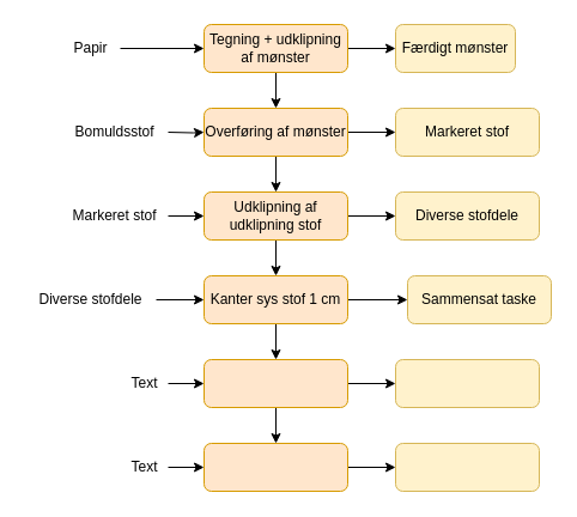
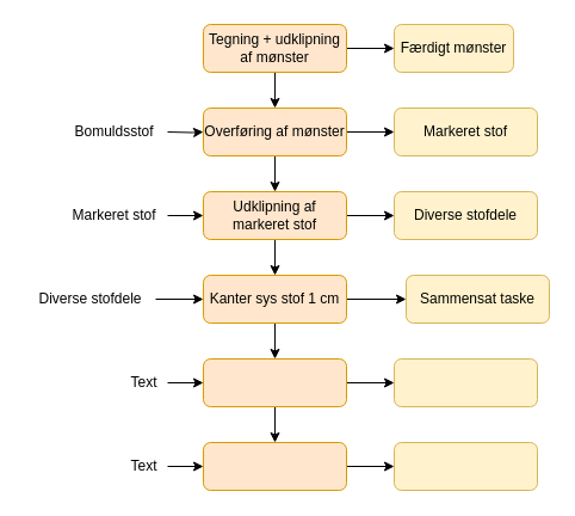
  <mxCell id="0" />
  <mxCell id="1" parent="0" />
  <mxCell id="2" value="" style="edgeStyle=orthogonalEdgeStyle;rounded=0;orthogonalLoop=1;jettySize=auto;html=1;" edge="1" parent="1" source="4" target="7"><mxGeometry relative="1" as="geometry" /></mxCell>
  <mxCell id="3" value="" style="edgeStyle=orthogonalEdgeStyle;rounded=0;orthogonalLoop=1;jettySize=auto;html=1;" edge="1" parent="1" source="4" target="19"><mxGeometry relative="1" as="geometry" /></mxCell>
  <mxCell id="4" value="Tegning + udklipning af mønster" style="rounded=1;whiteSpace=wrap;html=1;fontSize=12;glass=0;strokeWidth=1;shadow=0;fillColor=#ffe6cc;strokeColor=#d79b00;" parent="1" vertex="1"><mxGeometry x="170" y="20" width="120" height="40" as="geometry" /></mxCell>
  <mxCell id="5" value="" style="edgeStyle=orthogonalEdgeStyle;rounded=0;orthogonalLoop=1;jettySize=auto;html=1;" edge="1" parent="1" source="7" target="10"><mxGeometry relative="1" as="geometry" /></mxCell>
  <mxCell id="6" value="" style="edgeStyle=orthogonalEdgeStyle;rounded=0;orthogonalLoop=1;jettySize=auto;html=1;" edge="1" parent="1" source="7" target="20"><mxGeometry relative="1" as="geometry" /></mxCell>
  <mxCell id="7" value="Overføring af mønster" style="rounded=1;whiteSpace=wrap;html=1;fontSize=12;glass=0;strokeWidth=1;shadow=0;fillColor=#ffe6cc;strokeColor=#d79b00;" vertex="1" parent="1"><mxGeometry x="170" y="90" width="120" height="40" as="geometry" /></mxCell>
  <mxCell id="8" value="" style="edgeStyle=orthogonalEdgeStyle;rounded=0;orthogonalLoop=1;jettySize=auto;html=1;" edge="1" parent="1" source="10" target="13"><mxGeometry relative="1" as="geometry" /></mxCell>
  <mxCell id="9" value="" style="edgeStyle=orthogonalEdgeStyle;rounded=0;orthogonalLoop=1;jettySize=auto;html=1;" edge="1" parent="1" source="10" target="21"><mxGeometry relative="1" as="geometry" /></mxCell>
- <mxCell id="10" value="Udklipning af udklipning stof" style="rounded=1;whiteSpace=wrap;html=1;fontSize=12;glass=0;strokeWidth=1;shadow=0;fillColor=#ffe6cc;strokeColor=#d79b00;" vertex="1" parent="1"><mxGeometry x="170" y="160" width="120" height="40" as="geometry" /></mxCell>
+ <mxCell id="10" value="Udklipning af markeret stof" style="rounded=1;whiteSpace=wrap;html=1;fontSize=12;glass=0;strokeWidth=1;shadow=0;fillColor=#ffe6cc;strokeColor=#d79b00;" vertex="1" parent="1"><mxGeometry x="170" y="160" width="120" height="40" as="geometry" /></mxCell>
  <mxCell id="11" value="" style="edgeStyle=orthogonalEdgeStyle;rounded=0;orthogonalLoop=1;jettySize=auto;html=1;" edge="1" parent="1" source="13" target="16"><mxGeometry relative="1" as="geometry" /></mxCell>
  <mxCell id="12" value="" style="edgeStyle=orthogonalEdgeStyle;rounded=0;orthogonalLoop=1;jettySize=auto;html=1;" edge="1" parent="1" source="13" target="22"><mxGeometry relative="1" as="geometry" /></mxCell>
  <mxCell id="13" value="Kanter sys stof 1 cm" style="rounded=1;whiteSpace=wrap;html=1;fontSize=12;glass=0;strokeWidth=1;shadow=0;fillColor=#ffe6cc;strokeColor=#d79b00;" vertex="1" parent="1"><mxGeometry x="170" y="230" width="120" height="40" as="geometry" /></mxCell>
  <mxCell id="14" value="" style="edgeStyle=orthogonalEdgeStyle;rounded=0;orthogonalLoop=1;jettySize=auto;html=1;" edge="1" parent="1" source="16" target="18"><mxGeometry relative="1" as="geometry" /></mxCell>
  <mxCell id="15" value="" style="edgeStyle=orthogonalEdgeStyle;rounded=0;orthogonalLoop=1;jettySize=auto;html=1;" edge="1" parent="1" source="16" target="23"><mxGeometry relative="1" as="geometry" /></mxCell>
  <mxCell id="16" value="" style="rounded=1;whiteSpace=wrap;html=1;fontSize=12;glass=0;strokeWidth=1;shadow=0;fillColor=#ffe6cc;strokeColor=#d79b00;" vertex="1" parent="1"><mxGeometry x="170" y="300" width="120" height="40" as="geometry" /></mxCell>
  <mxCell id="17" value="" style="edgeStyle=orthogonalEdgeStyle;rounded=0;orthogonalLoop=1;jettySize=auto;html=1;" edge="1" parent="1" source="18" target="24"><mxGeometry relative="1" as="geometry" /></mxCell>
  <mxCell id="18" value="" style="rounded=1;whiteSpace=wrap;html=1;fontSize=12;glass=0;strokeWidth=1;shadow=0;fillColor=#ffe6cc;strokeColor=#d79b00;" vertex="1" parent="1"><mxGeometry x="170" y="370" width="120" height="40" as="geometry" /></mxCell>
  <mxCell id="19" value="Færdigt mønster" style="rounded=1;whiteSpace=wrap;html=1;fontSize=12;glass=0;strokeWidth=1;shadow=0;fillColor=#fff2cc;strokeColor=#d6b656;" vertex="1" parent="1"><mxGeometry x="330" y="20" width="100" height="40" as="geometry" /></mxCell>
  <mxCell id="20" value="Markeret stof" style="rounded=1;whiteSpace=wrap;html=1;fontSize=12;glass=0;strokeWidth=1;shadow=0;fillColor=#fff2cc;strokeColor=#d6b656;" vertex="1" parent="1"><mxGeometry x="330" y="90" width="120" height="40" as="geometry" /></mxCell>
  <mxCell id="21" value="Diverse stofdele" style="rounded=1;whiteSpace=wrap;html=1;fontSize=12;glass=0;strokeWidth=1;shadow=0;fillColor=#fff2cc;strokeColor=#d6b656;" vertex="1" parent="1"><mxGeometry x="330" y="160" width="120" height="40" as="geometry" /></mxCell>
  <mxCell id="22" value="Sammensat taske" style="rounded=1;whiteSpace=wrap;html=1;fontSize=12;glass=0;strokeWidth=1;shadow=0;fillColor=#fff2cc;strokeColor=#d6b656;" vertex="1" parent="1"><mxGeometry x="340" y="230" width="120" height="40" as="geometry" /></mxCell>
  <mxCell id="23" value="" style="rounded=1;whiteSpace=wrap;html=1;fontSize=12;glass=0;strokeWidth=1;shadow=0;fillColor=#fff2cc;strokeColor=#d6b656;" vertex="1" parent="1"><mxGeometry x="330" y="300" width="120" height="40" as="geometry" /></mxCell>
  <mxCell id="24" value="" style="rounded=1;whiteSpace=wrap;html=1;fontSize=12;glass=0;strokeWidth=1;shadow=0;fillColor=#fff2cc;strokeColor=#d6b656;" vertex="1" parent="1"><mxGeometry x="330" y="370" width="120" height="40" as="geometry" /></mxCell>
- <mxCell id="25" value="" style="edgeStyle=orthogonalEdgeStyle;rounded=0;orthogonalLoop=1;jettySize=auto;html=1;" edge="1" parent="1" source="26" target="4"><mxGeometry relative="1" as="geometry" /></mxCell>
- <mxCell id="26" value="Papir" style="text;html=1;align=center;verticalAlign=middle;resizable=0;points=[];autosize=1;strokeColor=none;fillColor=none;" vertex="1" parent="1"><mxGeometry x="50" y="25" width="50" height="30" as="geometry" /></mxCell>
  <mxCell id="27" value="" style="edgeStyle=orthogonalEdgeStyle;rounded=0;orthogonalLoop=1;jettySize=auto;html=1;" edge="1" parent="1" target="7"><mxGeometry relative="1" as="geometry"><mxPoint x="140" y="110" as="sourcePoint" /></mxGeometry></mxCell>
  <mxCell id="28" value="" style="edgeStyle=orthogonalEdgeStyle;rounded=0;orthogonalLoop=1;jettySize=auto;html=1;" edge="1" parent="1" source="29" target="10"><mxGeometry relative="1" as="geometry" /></mxCell>
  <mxCell id="29" value="Markeret stof" style="text;html=1;align=center;verticalAlign=middle;resizable=0;points=[];autosize=1;strokeColor=none;fillColor=none;" vertex="1" parent="1"><mxGeometry x="50" y="165" width="90" height="30" as="geometry" /></mxCell>
  <mxCell id="30" value="" style="edgeStyle=orthogonalEdgeStyle;rounded=0;orthogonalLoop=1;jettySize=auto;html=1;" edge="1" parent="1" source="31" target="13"><mxGeometry relative="1" as="geometry" /></mxCell>
  <mxCell id="31" value="Diverse stofdele" style="text;html=1;align=center;verticalAlign=middle;resizable=0;points=[];autosize=1;strokeColor=none;fillColor=none;" vertex="1" parent="1"><mxGeometry x="20" y="235" width="110" height="30" as="geometry" /></mxCell>
  <mxCell id="32" value="" style="edgeStyle=orthogonalEdgeStyle;rounded=0;orthogonalLoop=1;jettySize=auto;html=1;" edge="1" parent="1" source="33" target="16"><mxGeometry relative="1" as="geometry" /></mxCell>
  <mxCell id="33" value="Text" style="text;html=1;align=center;verticalAlign=middle;resizable=0;points=[];autosize=1;strokeColor=none;fillColor=none;" vertex="1" parent="1"><mxGeometry x="100" y="310" width="40" height="20" as="geometry" /></mxCell>
  <mxCell id="34" value="" style="edgeStyle=orthogonalEdgeStyle;rounded=0;orthogonalLoop=1;jettySize=auto;html=1;" edge="1" parent="1" source="35" target="18"><mxGeometry relative="1" as="geometry" /></mxCell>
  <mxCell id="35" value="Text" style="text;html=1;align=center;verticalAlign=middle;resizable=0;points=[];autosize=1;strokeColor=none;fillColor=none;" vertex="1" parent="1"><mxGeometry x="100" y="380" width="40" height="20" as="geometry" /></mxCell>
  <mxCell id="36" value="Bomuldsstof" style="text;html=1;align=center;verticalAlign=middle;resizable=0;points=[];autosize=1;strokeColor=none;fillColor=none;" vertex="1" parent="1"><mxGeometry x="50" y="95" width="90" height="30" as="geometry" /></mxCell>
